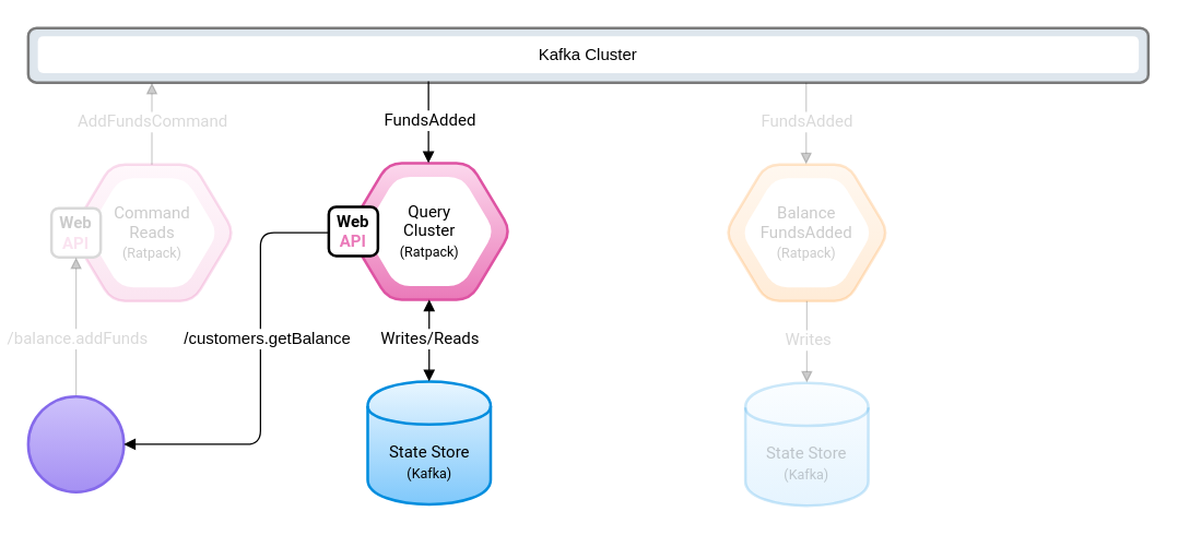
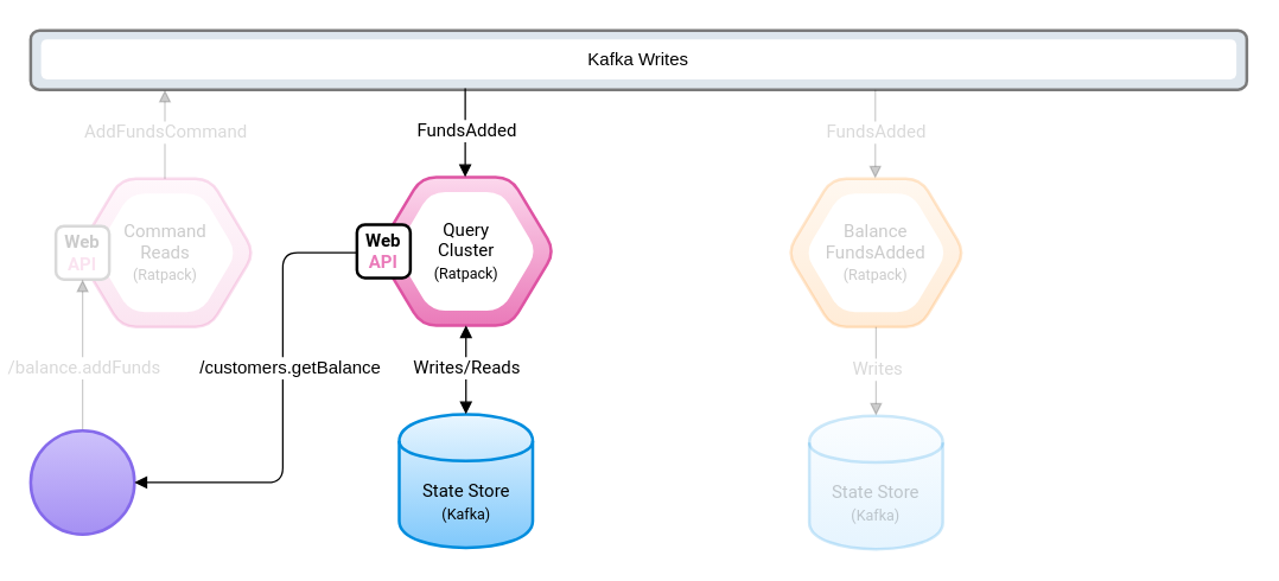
  <mxCell id="0" />
  <mxCell id="1" parent="0" />
  <mxCell id="2" value="" style="rounded=1;whiteSpace=wrap;html=1;strokeWidth=2;fillColor=#DEE6ED;gradientColor=none;strokeColor=#7A7A7A;" parent="1" vertex="1"><mxGeometry x="20" y="20" width="820" height="40" as="geometry" /></mxCell>
- <mxCell id="3" value="Kafka Cluster" style="rounded=1;whiteSpace=wrap;html=1;strokeWidth=1;fillColor=#FFFFFF;gradientColor=none;dashed=1;perimeterSpacing=0;strokeColor=none;" parent="1" vertex="1"><mxGeometry x="27" y="26" width="806" height="27" as="geometry" /></mxCell>
+ <mxCell id="3" value="Kafka Writes" style="rounded=1;whiteSpace=wrap;html=1;strokeWidth=1;fillColor=#FFFFFF;gradientColor=none;dashed=1;perimeterSpacing=0;strokeColor=none;" parent="1" vertex="1"><mxGeometry x="27" y="26" width="806" height="27" as="geometry" /></mxCell>
  <mxCell id="4" value="" style="shape=hexagon;perimeter=hexagonPerimeter2;whiteSpace=wrap;html=1;strokeWidth=2;fillColor=#FFDAB3;gradientColor=#FF9F39;rounded=1;comic=0;strokeColor=#ff8300;opacity=20;textOpacity=30;" parent="1" vertex="1"><mxGeometry x="530" y="120" width="120" height="100" as="geometry" /></mxCell>
  <mxCell id="5" value="Balance&lt;br&gt;FundsAdded&lt;br&gt;&lt;font style=&quot;font-size: 10px&quot;&gt;(Ratpack)&lt;/font&gt;" style="shape=hexagon;perimeter=hexagonPerimeter2;whiteSpace=wrap;html=1;strokeWidth=1;fillColor=#FFFFFF;gradientColor=#FFFFFF;dashed=1;fontFamily=Roboto;FType=g;rounded=1;comic=0;strokeColor=none;textOpacity=20;" parent="1" vertex="1"><mxGeometry x="542" y="130" width="96" height="80" as="geometry" /></mxCell>
  <mxCell id="6" value="&lt;font face=&quot;Roboto&quot;&gt;State Store&lt;br&gt;&lt;font style=&quot;font-size: 10px&quot;&gt;(Kafka)&lt;/font&gt;&lt;/font&gt;" style="shape=cylinder;whiteSpace=wrap;html=1;boundedLbl=1;backgroundOutline=1;strokeWidth=2;fillColor=#E9F6FF;gradientColor=#7FC8FB;shadow=0;strokeColor=#008dde;opacity=20;textOpacity=20;" parent="1" vertex="1"><mxGeometry x="545" y="280" width="90" height="90" as="geometry" /></mxCell>
  <mxCell id="7" value="" style="endArrow=none;startArrow=block;html=1;entryX=0.5;entryY=1;entryDx=0;entryDy=0;exitX=0.5;exitY=0;exitDx=0;exitDy=0;startFill=1;endFill=0;opacity=20;textOpacity=20;" parent="1" source="6" target="4" edge="1"><mxGeometry width="50" height="50" relative="1" as="geometry"><mxPoint x="660" y="300" as="sourcePoint" /><mxPoint x="710" y="250" as="targetPoint" /></mxGeometry></mxCell>
  <mxCell id="8" value="&lt;font face=&quot;Roboto&quot; style=&quot;font-size: 12px&quot;&gt;Writes&lt;/font&gt;" style="text;html=1;align=center;verticalAlign=middle;resizable=0;points=[];labelBackgroundColor=#ffffff;spacing=2;spacingTop=-5;fontColor=#D9D9D9;" parent="7" vertex="1" connectable="0"><mxGeometry x="-0.05" y="-1" relative="1" as="geometry"><mxPoint x="-1" as="offset" /></mxGeometry></mxCell>
  <mxCell id="9" style="edgeStyle=orthogonalEdgeStyle;rounded=0;orthogonalLoop=1;jettySize=auto;html=1;exitX=0.5;exitY=1;exitDx=0;exitDy=0;startArrow=block;startFill=1;endArrow=block;endFill=1;textOpacity=20;" parent="1" source="6" target="6" edge="1"><mxGeometry relative="1" as="geometry" /></mxCell>
  <mxCell id="10" value="" style="endArrow=none;startArrow=block;html=1;entryX=0.5;entryY=1;entryDx=0;entryDy=0;exitX=0.5;exitY=0;exitDx=0;exitDy=0;startFill=1;endFill=0;opacity=20;" parent="1" edge="1"><mxGeometry width="50" height="50" relative="1" as="geometry"><mxPoint x="589.5" y="120" as="sourcePoint" /><mxPoint x="589.5" y="60" as="targetPoint" /></mxGeometry></mxCell>
  <mxCell id="11" value="&lt;font face=&quot;Roboto&quot; style=&quot;font-size: 12px&quot;&gt;FundsAdded&lt;/font&gt;" style="text;html=1;align=center;verticalAlign=middle;resizable=0;points=[];labelBackgroundColor=#ffffff;spacing=2;spacingTop=-5;fontColor=#D9D9D9;" parent="10" vertex="1" connectable="0"><mxGeometry x="-0.05" y="-1" relative="1" as="geometry"><mxPoint x="-1" as="offset" /></mxGeometry></mxCell>
  <mxCell id="12" value="" style="shape=hexagon;perimeter=hexagonPerimeter2;whiteSpace=wrap;html=1;strokeWidth=2;fillColor=#FCD8ED;gradientColor=#EA7AB9;rounded=1;comic=0;strokeColor=#de53a3;" parent="1" vertex="1"><mxGeometry x="253.5" y="119" width="120" height="100" as="geometry" /></mxCell>
  <mxCell id="13" value="Query&lt;br&gt;Cluster&lt;br&gt;&lt;font style=&quot;font-size: 10px&quot;&gt;(Ratpack)&lt;/font&gt;" style="shape=hexagon;perimeter=hexagonPerimeter2;whiteSpace=wrap;html=1;strokeWidth=1;fillColor=#FFFFFF;gradientColor=#FFFFFF;dashed=1;fontFamily=Roboto;FType=g;rounded=1;comic=0;strokeColor=none;" parent="1" vertex="1"><mxGeometry x="265.5" y="129" width="96" height="80" as="geometry" /></mxCell>
  <mxCell id="14" value="&lt;font face=&quot;Roboto&quot;&gt;State Store&lt;br&gt;&lt;font style=&quot;font-size: 10px&quot;&gt;(Kafka)&lt;/font&gt;&lt;/font&gt;" style="shape=cylinder;whiteSpace=wrap;html=1;boundedLbl=1;backgroundOutline=1;strokeWidth=2;fillColor=#E9F6FF;gradientColor=#7FC8FB;shadow=0;strokeColor=#008dde;" parent="1" vertex="1"><mxGeometry x="268.5" y="279" width="90" height="90" as="geometry" /></mxCell>
  <mxCell id="15" value="" style="endArrow=block;startArrow=block;html=1;entryX=0.5;entryY=1;entryDx=0;entryDy=0;exitX=0.5;exitY=0;exitDx=0;exitDy=0;startFill=1;endFill=1;" parent="1" source="14" target="12" edge="1"><mxGeometry width="50" height="50" relative="1" as="geometry"><mxPoint x="383.5" y="299" as="sourcePoint" /><mxPoint x="433.5" y="249" as="targetPoint" /></mxGeometry></mxCell>
  <mxCell id="16" value="&lt;font face=&quot;Roboto&quot; style=&quot;font-size: 12px&quot;&gt;Writes/Reads&lt;/font&gt;" style="text;html=1;align=center;verticalAlign=middle;resizable=0;points=[];labelBackgroundColor=#ffffff;spacing=2;spacingTop=-5;" parent="15" vertex="1" connectable="0"><mxGeometry x="-0.05" y="-1" relative="1" as="geometry"><mxPoint x="-1" as="offset" /></mxGeometry></mxCell>
  <mxCell id="17" style="edgeStyle=orthogonalEdgeStyle;rounded=0;orthogonalLoop=1;jettySize=auto;html=1;exitX=0.5;exitY=1;exitDx=0;exitDy=0;startArrow=block;startFill=1;endArrow=block;endFill=1;" parent="1" source="14" target="14" edge="1"><mxGeometry relative="1" as="geometry" /></mxCell>
  <mxCell id="18" value="" style="endArrow=none;startArrow=block;html=1;entryX=0.5;entryY=1;entryDx=0;entryDy=0;exitX=0.5;exitY=0;exitDx=0;exitDy=0;startFill=1;endFill=0;" parent="1" edge="1"><mxGeometry width="50" height="50" relative="1" as="geometry"><mxPoint x="313" y="119" as="sourcePoint" /><mxPoint x="313" y="59" as="targetPoint" /></mxGeometry></mxCell>
  <mxCell id="19" value="&lt;font face=&quot;Roboto&quot; style=&quot;font-size: 12px&quot;&gt;FundsAdded&lt;/font&gt;" style="text;html=1;align=center;verticalAlign=middle;resizable=0;points=[];labelBackgroundColor=#ffffff;spacing=2;spacingTop=-5;" parent="18" vertex="1" connectable="0"><mxGeometry x="-0.05" y="-1" relative="1" as="geometry"><mxPoint x="-1" as="offset" /></mxGeometry></mxCell>
  <mxCell id="20" value="" style="shape=hexagon;perimeter=hexagonPerimeter2;whiteSpace=wrap;html=1;strokeWidth=2;fillColor=#FCD8ED;gradientColor=#EA7AB9;rounded=1;comic=0;strokeColor=#de53a3;opacity=20;textOpacity=20;" parent="1" vertex="1"><mxGeometry x="51" y="120" width="120" height="100" as="geometry" /></mxCell>
  <mxCell id="21" value="Command&lt;br&gt;Reads&lt;br&gt;&lt;font style=&quot;font-size: 10px&quot;&gt;(Ratpack)&lt;/font&gt;" style="shape=hexagon;perimeter=hexagonPerimeter2;whiteSpace=wrap;html=1;strokeWidth=1;fillColor=#FFFFFF;gradientColor=#FFFFFF;dashed=1;fontFamily=Roboto;FType=g;rounded=1;comic=0;strokeColor=none;textOpacity=20;" parent="1" vertex="1"><mxGeometry x="63" y="130" width="96" height="80" as="geometry" /></mxCell>
  <mxCell id="22" value="" style="endArrow=block;startArrow=none;html=1;entryX=0.5;entryY=1;entryDx=0;entryDy=0;exitX=0.5;exitY=0;exitDx=0;exitDy=0;startFill=0;endFill=1;textOpacity=20;opacity=20;" parent="1" edge="1"><mxGeometry width="50" height="50" relative="1" as="geometry"><mxPoint x="110.5" y="120" as="sourcePoint" /><mxPoint x="110.5" y="60" as="targetPoint" /></mxGeometry></mxCell>
  <mxCell id="23" value="&lt;font face=&quot;Roboto&quot; style=&quot;font-size: 12px&quot;&gt;AddFundsCommand&lt;/font&gt;" style="text;html=1;align=center;verticalAlign=middle;resizable=0;points=[];labelBackgroundColor=#ffffff;spacing=2;spacingTop=-5;fontColor=#D9D9D9;" parent="22" vertex="1" connectable="0"><mxGeometry x="-0.05" y="-1" relative="1" as="geometry"><mxPoint x="-1" as="offset" /></mxGeometry></mxCell>
  <mxCell id="24" value="&lt;font face=&quot;Roboto&quot;&gt;&lt;b&gt;Web&lt;/b&gt;&lt;br&gt;&lt;font color=&quot;#ea7ab9&quot;&gt;&lt;b&gt;API&lt;/b&gt;&lt;/font&gt;&lt;/font&gt;" style="rounded=1;whiteSpace=wrap;html=1;shadow=0;comic=0;strokeWidth=2;fillColor=#FFF;gradientColor=none;textOpacity=20;strokeColor=#D9D9D9;" parent="1" vertex="1"><mxGeometry x="37" y="152" width="36" height="36" as="geometry" /></mxCell>
  <mxCell id="25" value="&lt;font face=&quot;Roboto&quot;&gt;&lt;b&gt;Web&lt;/b&gt;&lt;br&gt;&lt;font color=&quot;#ea7ab9&quot;&gt;&lt;b&gt;API&lt;/b&gt;&lt;/font&gt;&lt;/font&gt;" style="rounded=1;whiteSpace=wrap;html=1;shadow=0;comic=0;strokeWidth=2;fillColor=#FFF;gradientColor=none;" parent="1" vertex="1"><mxGeometry x="240" y="151" width="36" height="36" as="geometry" /></mxCell>
  <mxCell id="26" value="" style="endArrow=block;html=1;exitX=0.5;exitY=0;exitDx=0;exitDy=0;entryX=0.5;entryY=1;entryDx=0;entryDy=0;endFill=1;textOpacity=20;opacity=20;" parent="1" source="28" target="24" edge="1"><mxGeometry width="50" height="50" relative="1" as="geometry"><mxPoint x="21" y="280" as="sourcePoint" /><mxPoint x="71" y="230" as="targetPoint" /></mxGeometry></mxCell>
  <mxCell id="27" value="&lt;font face=&quot;Roboto&quot;&gt;/balance.addFunds&lt;/font&gt;" style="text;html=1;align=center;verticalAlign=middle;resizable=0;points=[];labelBackgroundColor=#ffffff;fontColor=#D9D9D9;" parent="26" vertex="1" connectable="0"><mxGeometry x="0.02" y="-2" relative="1" as="geometry"><mxPoint x="-2" y="9" as="offset" /></mxGeometry></mxCell>
  <mxCell id="28" value="" style="ellipse;whiteSpace=wrap;html=1;aspect=fixed;rounded=1;shadow=0;comic=0;strokeColor=#856aeb;strokeWidth=2;fillColor=#A590F3;gradientColor=#CDC1FB;gradientDirection=north;" parent="1" vertex="1"><mxGeometry x="20" y="290" width="70" height="70" as="geometry" /></mxCell>
  <mxCell id="29" value="" style="endArrow=block;html=1;endFill=1;edgeStyle=orthogonalEdgeStyle;entryX=1;entryY=0.5;entryDx=0;entryDy=0;" parent="1" source="25" target="28" edge="1"><mxGeometry width="50" height="50" relative="1" as="geometry"><mxPoint x="197" y="170" as="sourcePoint" /><mxPoint x="110" y="325" as="targetPoint" /><Array as="points"><mxPoint x="190" y="170" /><mxPoint x="190" y="325" /></Array></mxGeometry></mxCell>
  <mxCell id="30" value="/customers.getBalance" style="text;html=1;align=center;verticalAlign=middle;resizable=0;points=[];labelBackgroundColor=#ffffff;" parent="29" vertex="1" connectable="0"><mxGeometry x="-0.012" y="-2" relative="1" as="geometry"><mxPoint x="6" y="-24" as="offset" /></mxGeometry></mxCell>
